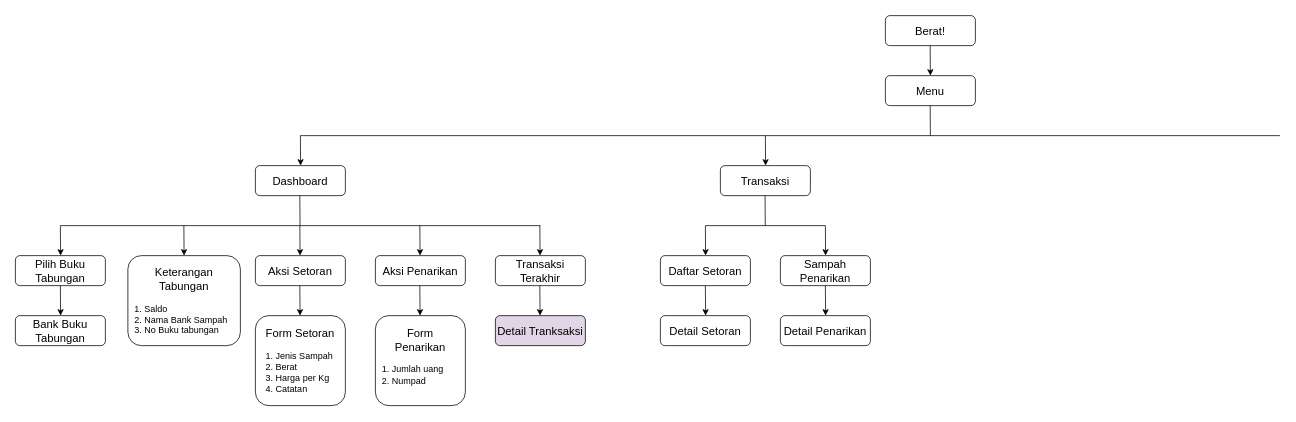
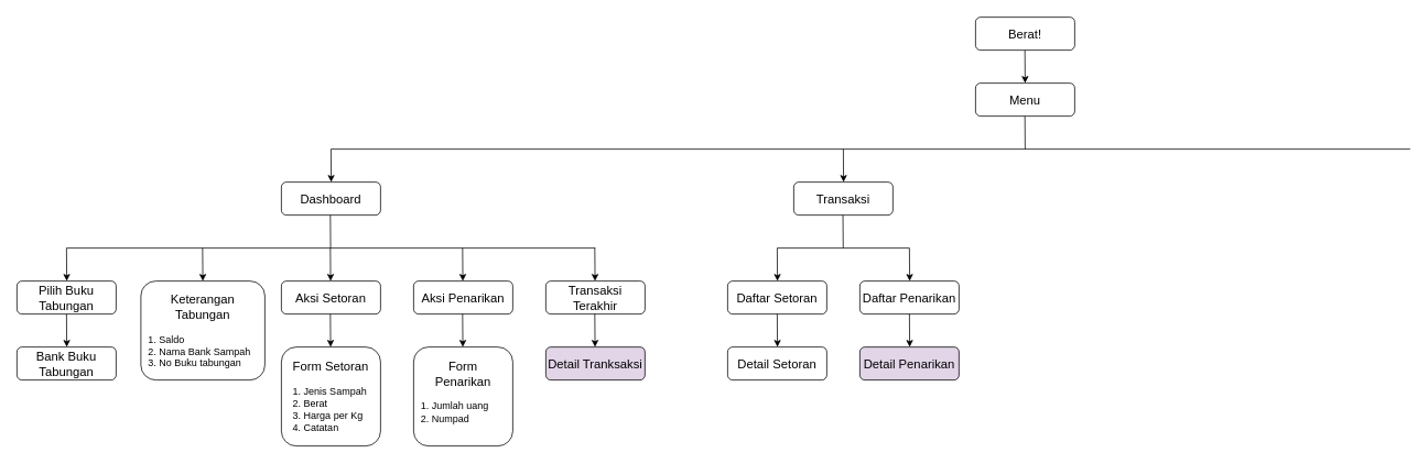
  <mxCell id="0" />
  <mxCell id="1" parent="0" />
  <mxCell id="2" value="&lt;font style=&quot;font-size: 15px&quot;&gt;Berat!&lt;/font&gt;" style="rounded=1;whiteSpace=wrap;html=1;fontSize=12;glass=0;strokeWidth=1;shadow=0;" parent="1" vertex="1"><mxGeometry x="1180" y="20" width="120" height="40" as="geometry" /></mxCell>
  <mxCell id="3" value="" style="endArrow=classic;html=1;" edge="1" parent="1"><mxGeometry width="50" height="50" relative="1" as="geometry"><mxPoint x="1239.71" y="60" as="sourcePoint" /><mxPoint x="1240" y="100" as="targetPoint" /></mxGeometry></mxCell>
  <mxCell id="4" value="&lt;font style=&quot;font-size: 15px&quot;&gt;Menu&lt;/font&gt;" style="rounded=1;whiteSpace=wrap;html=1;fontSize=12;glass=0;strokeWidth=1;shadow=0;" vertex="1" parent="1"><mxGeometry x="1180" y="100" width="120" height="40" as="geometry" /></mxCell>
  <mxCell id="5" value="" style="endArrow=none;html=1;" edge="1" parent="1"><mxGeometry width="50" height="50" relative="1" as="geometry"><mxPoint x="1240" y="180" as="sourcePoint" /><mxPoint x="1239.71" y="140" as="targetPoint" /></mxGeometry></mxCell>
  <mxCell id="6" value="" style="endArrow=none;html=1;" edge="1" parent="1"><mxGeometry width="50" height="50" relative="1" as="geometry"><mxPoint x="400" y="180" as="sourcePoint" /><mxPoint x="1706" y="180" as="targetPoint" /></mxGeometry></mxCell>
  <mxCell id="7" value="" style="endArrow=classic;html=1;" edge="1" parent="1"><mxGeometry width="50" height="50" relative="1" as="geometry"><mxPoint x="400" y="180" as="sourcePoint" /><mxPoint x="400.29" y="220" as="targetPoint" /></mxGeometry></mxCell>
  <mxCell id="8" value="&lt;font style=&quot;font-size: 15px&quot;&gt;Dashboard&lt;/font&gt;" style="rounded=1;whiteSpace=wrap;html=1;fontSize=12;glass=0;strokeWidth=1;shadow=0;align=center;" vertex="1" parent="1"><mxGeometry x="340" y="220" width="120" height="40" as="geometry" /></mxCell>
  <mxCell id="9" value="" style="endArrow=none;html=1;" edge="1" parent="1"><mxGeometry width="50" height="50" relative="1" as="geometry"><mxPoint x="399.58" y="300" as="sourcePoint" /><mxPoint x="399.29" y="260" as="targetPoint" /></mxGeometry></mxCell>
  <mxCell id="10" value="" style="endArrow=none;html=1;" edge="1" parent="1"><mxGeometry width="50" height="50" relative="1" as="geometry"><mxPoint x="80" y="300" as="sourcePoint" /><mxPoint x="720" y="300" as="targetPoint" /></mxGeometry></mxCell>
  <mxCell id="11" value="" style="endArrow=classic;html=1;" edge="1" parent="1"><mxGeometry width="50" height="50" relative="1" as="geometry"><mxPoint x="399.29" y="300" as="sourcePoint" /><mxPoint x="399.58" y="340" as="targetPoint" /></mxGeometry></mxCell>
  <mxCell id="12" value="&lt;font style=&quot;font-size: 15px&quot;&gt;Aksi Setoran&lt;/font&gt;" style="rounded=1;whiteSpace=wrap;html=1;fontSize=12;glass=0;strokeWidth=1;shadow=0;align=center;" vertex="1" parent="1"><mxGeometry x="340" y="340" width="120" height="40" as="geometry" /></mxCell>
  <mxCell id="13" value="" style="endArrow=classic;html=1;" edge="1" parent="1"><mxGeometry width="50" height="50" relative="1" as="geometry"><mxPoint x="559.29" y="300" as="sourcePoint" /><mxPoint x="559.58" y="340" as="targetPoint" /></mxGeometry></mxCell>
  <mxCell id="14" value="&lt;font style=&quot;font-size: 15px&quot;&gt;Aksi Penarikan&lt;/font&gt;" style="rounded=1;whiteSpace=wrap;html=1;fontSize=12;glass=0;strokeWidth=1;shadow=0;align=center;" vertex="1" parent="1"><mxGeometry x="500" y="340" width="120" height="40" as="geometry" /></mxCell>
  <mxCell id="15" value="&lt;font style=&quot;font-size: 15px&quot;&gt;Transaksi Terakhir&lt;/font&gt;" style="rounded=1;whiteSpace=wrap;html=1;fontSize=12;glass=0;strokeWidth=1;shadow=0;align=center;" vertex="1" parent="1"><mxGeometry y="340" width="120" height="40" as="geometry" x="660" /></mxCell>
  <mxCell id="16" value="" style="endArrow=classic;html=1;" edge="1" parent="1"><mxGeometry width="50" height="50" relative="1" as="geometry"><mxPoint x="719.29" y="300" as="sourcePoint" /><mxPoint x="719.58" y="340" as="targetPoint" /></mxGeometry></mxCell>
  <mxCell id="17" value="&lt;span style=&quot;font-size: 15px&quot;&gt;Keterangan Tabungan&lt;/span&gt;&lt;br&gt;&lt;span style=&quot;font-size: 11px&quot;&gt;&lt;br&gt;&lt;div style=&quot;text-align: left&quot;&gt;&lt;span style=&quot;font-size: 12px&quot;&gt;1. Saldo&lt;/span&gt;&lt;/div&gt;&lt;/span&gt;&lt;span&gt;&lt;div style=&quot;text-align: left&quot;&gt;&lt;span&gt;2. Nama Bank Sampah&lt;/span&gt;&lt;/div&gt;&lt;/span&gt;&lt;span&gt;&lt;div style=&quot;text-align: left&quot;&gt;&lt;span&gt;3. No Buku tabungan&lt;/span&gt;&lt;/div&gt;&lt;/span&gt;&lt;font style=&quot;font-size: 11px&quot;&gt;&lt;/font&gt;" style="rounded=1;whiteSpace=wrap;html=1;fontSize=12;glass=0;strokeWidth=1;shadow=0;align=center;spacingLeft=0;spacing=10;" vertex="1" parent="1"><mxGeometry x="170" y="340" width="150" height="120" as="geometry" /></mxCell>
  <mxCell id="18" value="" style="endArrow=classic;html=1;" edge="1" parent="1"><mxGeometry width="50" height="50" relative="1" as="geometry"><mxPoint x="244.66" y="300" as="sourcePoint" /><mxPoint x="244.95" y="340" as="targetPoint" /></mxGeometry></mxCell>
  <mxCell id="19" value="&lt;font&gt;&lt;span style=&quot;font-size: 15px&quot;&gt;Form Setoran&lt;/span&gt;&lt;br&gt;&lt;br&gt;&lt;div style=&quot;text-align: left&quot;&gt;&lt;span&gt;1. Jenis Sampah&lt;/span&gt;&lt;/div&gt;&lt;div style=&quot;text-align: left&quot;&gt;&lt;span&gt;2. Berat&lt;/span&gt;&lt;/div&gt;&lt;div style=&quot;text-align: left&quot;&gt;&lt;span&gt;3. Harga per Kg&lt;/span&gt;&lt;/div&gt;&lt;div style=&quot;text-align: left&quot;&gt;&lt;span&gt;4. Catatan&lt;/span&gt;&lt;/div&gt;&lt;/font&gt;" style="rounded=1;whiteSpace=wrap;html=1;fontSize=12;glass=0;strokeWidth=1;shadow=0;align=center;verticalAlign=top;spacing=10;" vertex="1" parent="1"><mxGeometry x="340" y="420" width="120" height="120" as="geometry" /></mxCell>
  <mxCell id="20" value="" style="endArrow=classic;html=1;" edge="1" parent="1"><mxGeometry width="50" height="50" relative="1" as="geometry"><mxPoint x="399.29" y="380" as="sourcePoint" /><mxPoint x="399.58" y="420" as="targetPoint" /></mxGeometry></mxCell>
  <mxCell id="21" value="&lt;font&gt;&lt;span style=&quot;font-size: 15px&quot;&gt;Form Penarikan&lt;/span&gt;&lt;br&gt;&lt;br&gt;&lt;div style=&quot;text-align: left&quot;&gt;&lt;span&gt;1. Jumlah uang&lt;/span&gt;&lt;/div&gt;&lt;div style=&quot;text-align: left&quot;&gt;&lt;span&gt;2. Numpad&lt;/span&gt;&lt;/div&gt;&lt;/font&gt;" style="rounded=1;whiteSpace=wrap;html=1;fontSize=12;glass=0;strokeWidth=1;shadow=0;align=center;verticalAlign=top;spacing=10;" vertex="1" parent="1"><mxGeometry x="500" y="420" width="120" height="120" as="geometry" /></mxCell>
  <mxCell id="22" value="" style="endArrow=classic;html=1;" edge="1" parent="1"><mxGeometry width="50" height="50" relative="1" as="geometry"><mxPoint x="559.29" y="380" as="sourcePoint" /><mxPoint x="559.58" y="420" as="targetPoint" /></mxGeometry></mxCell>
  <mxCell id="23" value="&lt;font style=&quot;font-size: 15px&quot;&gt;Detail Tranksaksi&lt;/font&gt;" style="rounded=1;whiteSpace=wrap;html=1;fontSize=12;glass=0;strokeWidth=1;shadow=0;align=center;spacing=3;fillColor=#e1d5e7;" vertex="1" parent="1"><mxGeometry y="420" width="120" height="40" as="geometry" x="660" /></mxCell>
  <mxCell id="24" value="" style="endArrow=classic;html=1;" edge="1" parent="1"><mxGeometry width="50" height="50" relative="1" as="geometry"><mxPoint x="719.29" y="380" as="sourcePoint" /><mxPoint x="719.58" y="420" as="targetPoint" /></mxGeometry></mxCell>
  <mxCell id="25" value="" style="endArrow=classic;html=1;" edge="1" parent="1"><mxGeometry width="50" height="50" relative="1" as="geometry"><mxPoint x="80" y="300" as="sourcePoint" /><mxPoint x="80.29" y="340" as="targetPoint" /></mxGeometry></mxCell>
  <mxCell id="26" value="&lt;font style=&quot;font-size: 15px&quot;&gt;Pilih Buku Tabungan&lt;/font&gt;" style="rounded=1;whiteSpace=wrap;html=1;fontSize=12;glass=0;strokeWidth=1;shadow=0;align=center;" vertex="1" parent="1"><mxGeometry x="20" y="340" width="120" height="40" as="geometry" /></mxCell>
  <mxCell id="27" value="&lt;font style=&quot;font-size: 15px&quot;&gt;Bank Buku Tabungan&lt;/font&gt;" style="rounded=1;whiteSpace=wrap;html=1;fontSize=12;glass=0;strokeWidth=1;shadow=0;align=center;" vertex="1" parent="1"><mxGeometry x="20" y="420" width="120" height="40" as="geometry" /></mxCell>
  <mxCell id="28" value="" style="endArrow=classic;html=1;" edge="1" parent="1"><mxGeometry width="50" height="50" relative="1" as="geometry"><mxPoint x="80" y="380" as="sourcePoint" /><mxPoint x="80.29" y="420" as="targetPoint" /></mxGeometry></mxCell>
  <mxCell id="29" value="&lt;font style=&quot;font-size: 15px&quot;&gt;Transaksi&lt;/font&gt;" style="rounded=1;whiteSpace=wrap;html=1;fontSize=12;glass=0;strokeWidth=1;shadow=0;align=center;" vertex="1" parent="1"><mxGeometry x="960" y="220" width="120" height="40" as="geometry" /></mxCell>
  <mxCell id="30" value="" style="endArrow=classic;html=1;" edge="1" parent="1"><mxGeometry width="50" height="50" relative="1" as="geometry"><mxPoint x="1020" y="180" as="sourcePoint" /><mxPoint x="1020.29" y="220" as="targetPoint" /></mxGeometry></mxCell>
  <mxCell id="31" value="" style="endArrow=none;html=1;" edge="1" parent="1"><mxGeometry width="50" height="50" relative="1" as="geometry"><mxPoint x="1019.87" y="300" as="sourcePoint" /><mxPoint x="1019.58" y="260" as="targetPoint" /></mxGeometry></mxCell>
  <mxCell id="32" value="" style="endArrow=none;html=1;" edge="1" parent="1"><mxGeometry width="50" height="50" relative="1" as="geometry"><mxPoint x="940" y="300" as="sourcePoint" /><mxPoint x="1100" y="300" as="targetPoint" /></mxGeometry></mxCell>
  <mxCell id="33" value="&lt;font style=&quot;font-size: 15px&quot;&gt;Daftar Setoran&lt;/font&gt;" style="rounded=1;whiteSpace=wrap;html=1;fontSize=12;glass=0;strokeWidth=1;shadow=0;align=center;" vertex="1" parent="1"><mxGeometry x="880" y="340" width="120" height="40" as="geometry" /></mxCell>
  <mxCell id="34" value="" style="endArrow=classic;html=1;" edge="1" parent="1"><mxGeometry width="50" height="50" relative="1" as="geometry"><mxPoint x="940" y="300" as="sourcePoint" /><mxPoint x="940.29" y="340" as="targetPoint" /></mxGeometry></mxCell>
- <mxCell id="35" value="&lt;font style=&quot;font-size: 15px&quot;&gt;Sampah Penarikan&lt;/font&gt;" style="rounded=1;whiteSpace=wrap;html=1;fontSize=12;glass=0;strokeWidth=1;shadow=0;align=center;" vertex="1" parent="1"><mxGeometry x="1040" y="340" width="120" height="40" as="geometry" /></mxCell>
+ <mxCell id="35" value="&lt;font style=&quot;font-size: 15px&quot;&gt;Daftar Penarikan&lt;/font&gt;" style="rounded=1;whiteSpace=wrap;html=1;fontSize=12;glass=0;strokeWidth=1;shadow=0;align=center;" vertex="1" parent="1"><mxGeometry x="1040" y="340" width="120" height="40" as="geometry" /></mxCell>
  <mxCell id="36" value="" style="endArrow=classic;html=1;" edge="1" parent="1"><mxGeometry width="50" height="50" relative="1" as="geometry"><mxPoint x="1100" y="300" as="sourcePoint" /><mxPoint x="1100.29" y="340" as="targetPoint" /></mxGeometry></mxCell>
  <mxCell id="37" value="&lt;font style=&quot;font-size: 15px&quot;&gt;Detail Setoran&lt;/font&gt;" style="rounded=1;whiteSpace=wrap;html=1;fontSize=12;glass=0;strokeWidth=1;shadow=0;align=center;" vertex="1" parent="1"><mxGeometry x="880" y="420" width="120" height="40" as="geometry" /></mxCell>
  <mxCell id="38" value="" style="endArrow=classic;html=1;" edge="1" parent="1"><mxGeometry width="50" height="50" relative="1" as="geometry"><mxPoint x="940" y="380" as="sourcePoint" /><mxPoint x="940.29" y="420" as="targetPoint" /></mxGeometry></mxCell>
- <mxCell id="39" value="&lt;font style=&quot;font-size: 15px&quot;&gt;Detail Penarikan&lt;/font&gt;" style="rounded=1;whiteSpace=wrap;html=1;fontSize=12;glass=0;strokeWidth=1;shadow=0;align=center;" vertex="1" parent="1"><mxGeometry x="1040" y="420" width="120" height="40" as="geometry" /></mxCell>
+ <mxCell id="39" value="&lt;font style=&quot;font-size: 15px&quot;&gt;Detail Penarikan&lt;/font&gt;" style="rounded=1;whiteSpace=wrap;html=1;fontSize=12;glass=0;strokeWidth=1;shadow=0;align=center;fillColor=#e1d5e7;" vertex="1" parent="1"><mxGeometry x="1040" y="420" width="120" height="40" as="geometry" /></mxCell>
  <mxCell id="40" value="" style="endArrow=classic;html=1;" edge="1" parent="1"><mxGeometry width="50" height="50" relative="1" as="geometry"><mxPoint x="1100" y="380" as="sourcePoint" /><mxPoint x="1100.29" y="420" as="targetPoint" /></mxGeometry></mxCell>
